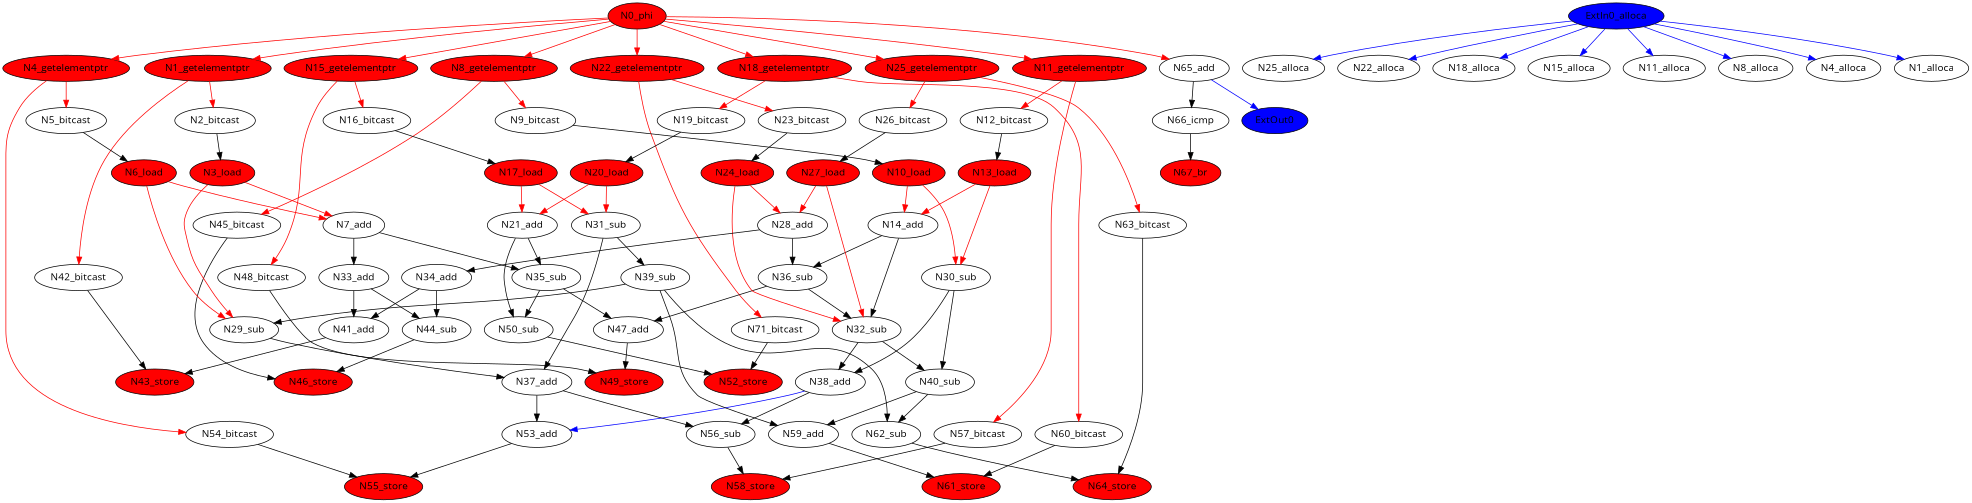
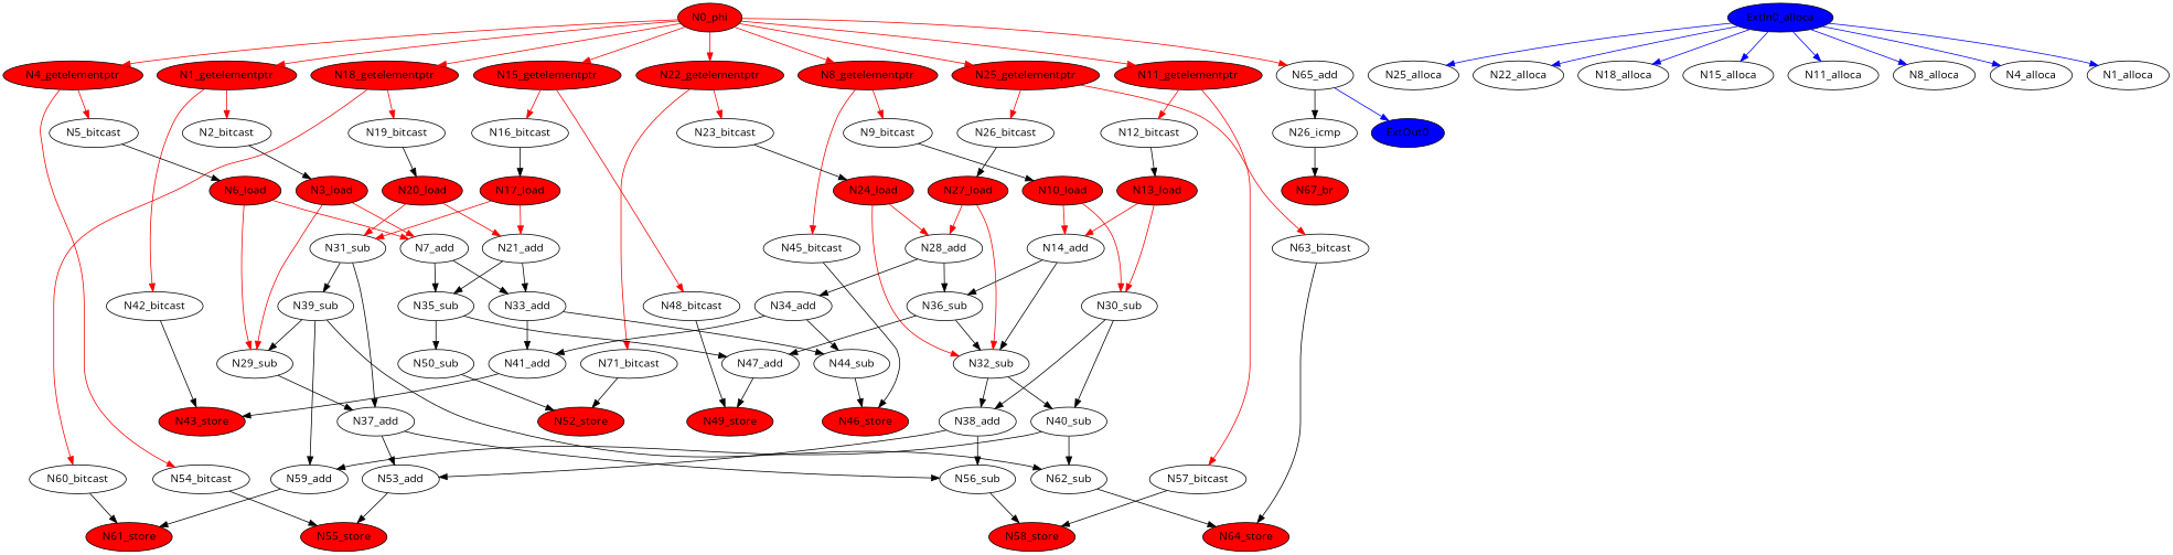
  digraph {
    fontname="Open Sans"
    frequency=1.000000
    node [fontname="Open Sans" forbidden=0 weight=1]
    edge [fontname="Open Sans"]
    N0_phi [fillcolor=red forbidden=1 style=filled]
    N1_getelementptr [fillcolor=red forbidden=1 style=filled]
    N4_getelementptr [fillcolor=red forbidden=1 style=filled]
    N8_getelementptr [fillcolor=red forbidden=1 style=filled]
    N11_getelementptr [fillcolor=red forbidden=1 style=filled]
    N15_getelementptr [fillcolor=red forbidden=1 style=filled]
    N18_getelementptr [fillcolor=red forbidden=1 style=filled]
    N22_getelementptr [fillcolor=red forbidden=1 style=filled]
    N25_getelementptr [fillcolor=red forbidden=1 style=filled]
    N65_add
    N2_bitcast
    N42_bitcast
    N5_bitcast
    N54_bitcast
    N9_bitcast
    N45_bitcast
    N12_bitcast
    N57_bitcast
    N16_bitcast
    N48_bitcast
    N19_bitcast
    N60_bitcast
    N23_bitcast
    n24 [label=N71_bitcast]
    N26_bitcast
    N63_bitcast
-   N66_icmp
+   N66_icmp [label=N26_icmp]
    ExtOut0 [fillcolor=blue style=filled forbidden="" weight=""]
    N3_load [fillcolor=red forbidden=1 style=filled]
    N43_store [fillcolor=red forbidden=1 style=filled]
    N7_add
    N29_sub
    N33_add
    N35_sub
    N37_add
    N6_load [fillcolor=red forbidden=1 style=filled]
    N55_store [fillcolor=red forbidden=1 style=filled]
    N41_add
    N44_sub
    N47_add
    N50_sub
    N10_load [fillcolor=red forbidden=1 style=filled]
    N46_store [fillcolor=red forbidden=1 style=filled]
    N14_add
    N30_sub
    N36_sub
    N32_sub
    N38_add
    N40_sub
    N13_load [fillcolor=red forbidden=1 style=filled]
    N58_store [fillcolor=red forbidden=1 style=filled]
    N34_add
    N17_load [fillcolor=red forbidden=1 style=filled]
    N49_store [fillcolor=red forbidden=1 style=filled]
    N21_add
    N31_sub
    N39_sub
    N20_load [fillcolor=red forbidden=1 style=filled]
    N61_store [fillcolor=red forbidden=1 style=filled]
    N24_load [fillcolor=red forbidden=1 style=filled]
    N52_store [fillcolor=red forbidden=1 style=filled]
    N28_add
    N27_load [fillcolor=red forbidden=1 style=filled]
    N64_store [fillcolor=red forbidden=1 style=filled]
    N53_add
    N56_sub
    N59_add
    N62_sub
    N67_br [fillcolor=red forbidden=1 style=filled]
    ExtIn0_alloca [fillcolor=blue style=filled forbidden="" weight=""]
    N25_alloca [forbidden="" weight=""]
    N22_alloca [forbidden="" weight=""]
    N18_alloca [forbidden="" weight=""]
    N15_alloca [forbidden="" weight=""]
    N11_alloca [forbidden="" weight=""]
    N8_alloca [forbidden="" weight=""]
    N4_alloca [forbidden="" weight=""]
    N1_alloca [forbidden="" weight=""]
    N0_phi -> N1_getelementptr [color=red]
    N0_phi -> N4_getelementptr [color=red]
    N0_phi -> N8_getelementptr [color=red]
    N0_phi -> N11_getelementptr [color=red]
    N0_phi -> N15_getelementptr [color=red]
    N0_phi -> N18_getelementptr [color=red]
    N0_phi -> N22_getelementptr [color=red]
    N0_phi -> N25_getelementptr [color=red]
    N0_phi -> N65_add [color=red]
    N1_getelementptr -> N2_bitcast [color=red]
    N1_getelementptr -> N42_bitcast [color=red]
    N4_getelementptr -> N5_bitcast [color=red]
    N4_getelementptr -> N54_bitcast [color=red]
    N8_getelementptr -> N9_bitcast [color=red]
    N8_getelementptr -> N45_bitcast [color=red]
    N11_getelementptr -> N12_bitcast [color=red]
    N11_getelementptr -> N57_bitcast [color=red]
    N15_getelementptr -> N16_bitcast [color=red]
    N15_getelementptr -> N48_bitcast [color=red]
    N18_getelementptr -> N19_bitcast [color=red]
    N18_getelementptr -> N60_bitcast [color=red]
    N22_getelementptr -> N23_bitcast [color=red]
    N22_getelementptr -> n24 [color=red]
    N25_getelementptr -> N26_bitcast [color=red]
    N25_getelementptr -> N63_bitcast [color=red]
    N65_add -> N66_icmp
    N65_add -> ExtOut0 [color=blue]
    N2_bitcast -> N3_load
    N42_bitcast -> N43_store
    N5_bitcast -> N6_load
    N54_bitcast -> N55_store
    N9_bitcast -> N10_load
    N45_bitcast -> N46_store
    N12_bitcast -> N13_load
    N57_bitcast -> N58_store
    N16_bitcast -> N17_load
    N48_bitcast -> N49_store
    N19_bitcast -> N20_load
    N60_bitcast -> N61_store
    N23_bitcast -> N24_load
    n24 -> N52_store
    N26_bitcast -> N27_load
    N63_bitcast -> N64_store
    N66_icmp -> N67_br
    N3_load -> N7_add [color=red]
    N3_load -> N29_sub [color=red]
    N7_add -> N33_add
    N7_add -> N35_sub
    N29_sub -> N37_add
    N33_add -> N41_add
    N33_add -> N44_sub
    N35_sub -> N47_add
    N35_sub -> N50_sub
    N37_add -> N53_add
    N37_add -> N56_sub
    N6_load -> N7_add [color=red]
    N6_load -> N29_sub [color=red]
    N41_add -> N43_store
    N44_sub -> N46_store
    N47_add -> N49_store
    N50_sub -> N52_store
    N10_load -> N14_add [color=red]
    N10_load -> N30_sub [color=red]
    N14_add -> N36_sub
    N14_add -> N32_sub
    N30_sub -> N38_add
    N30_sub -> N40_sub
    N36_sub -> N47_add
    N36_sub -> N32_sub
    N32_sub -> N38_add
    N32_sub -> N40_sub
-   N38_add -> N53_add [color=blue]
+   N38_add -> N53_add
    N38_add -> N56_sub
    N40_sub -> N59_add
    N40_sub -> N62_sub
    N13_load -> N14_add [color=red]
    N13_load -> N30_sub [color=red]
    N34_add -> N41_add
    N34_add -> N44_sub
    N17_load -> N21_add [color=red]
    N17_load -> N31_sub [color=red]
-   N21_add -> N50_sub
+   N21_add -> N33_add
    N21_add -> N35_sub
    N31_sub -> N37_add
    N31_sub -> N39_sub
    N39_sub -> N29_sub
    N39_sub -> N59_add
    N39_sub -> N62_sub
    N20_load -> N21_add [color=red]
    N20_load -> N31_sub [color=red]
    N24_load -> N32_sub [color=red]
    N24_load -> N28_add [color=red]
    N28_add -> N36_sub
    N28_add -> N34_add
    N27_load -> N32_sub [color=red]
    N27_load -> N28_add [color=red]
    N53_add -> N55_store
    N56_sub -> N58_store
    N59_add -> N61_store
    N62_sub -> N64_store
    ExtIn0_alloca -> N25_alloca [color=blue]
    ExtIn0_alloca -> N22_alloca [color=blue]
    ExtIn0_alloca -> N18_alloca [color=blue]
    ExtIn0_alloca -> N15_alloca [color=blue]
    ExtIn0_alloca -> N11_alloca [color=blue]
    ExtIn0_alloca -> N8_alloca [color=blue]
    ExtIn0_alloca -> N4_alloca [color=blue]
    ExtIn0_alloca -> N1_alloca [color=blue]
  }
